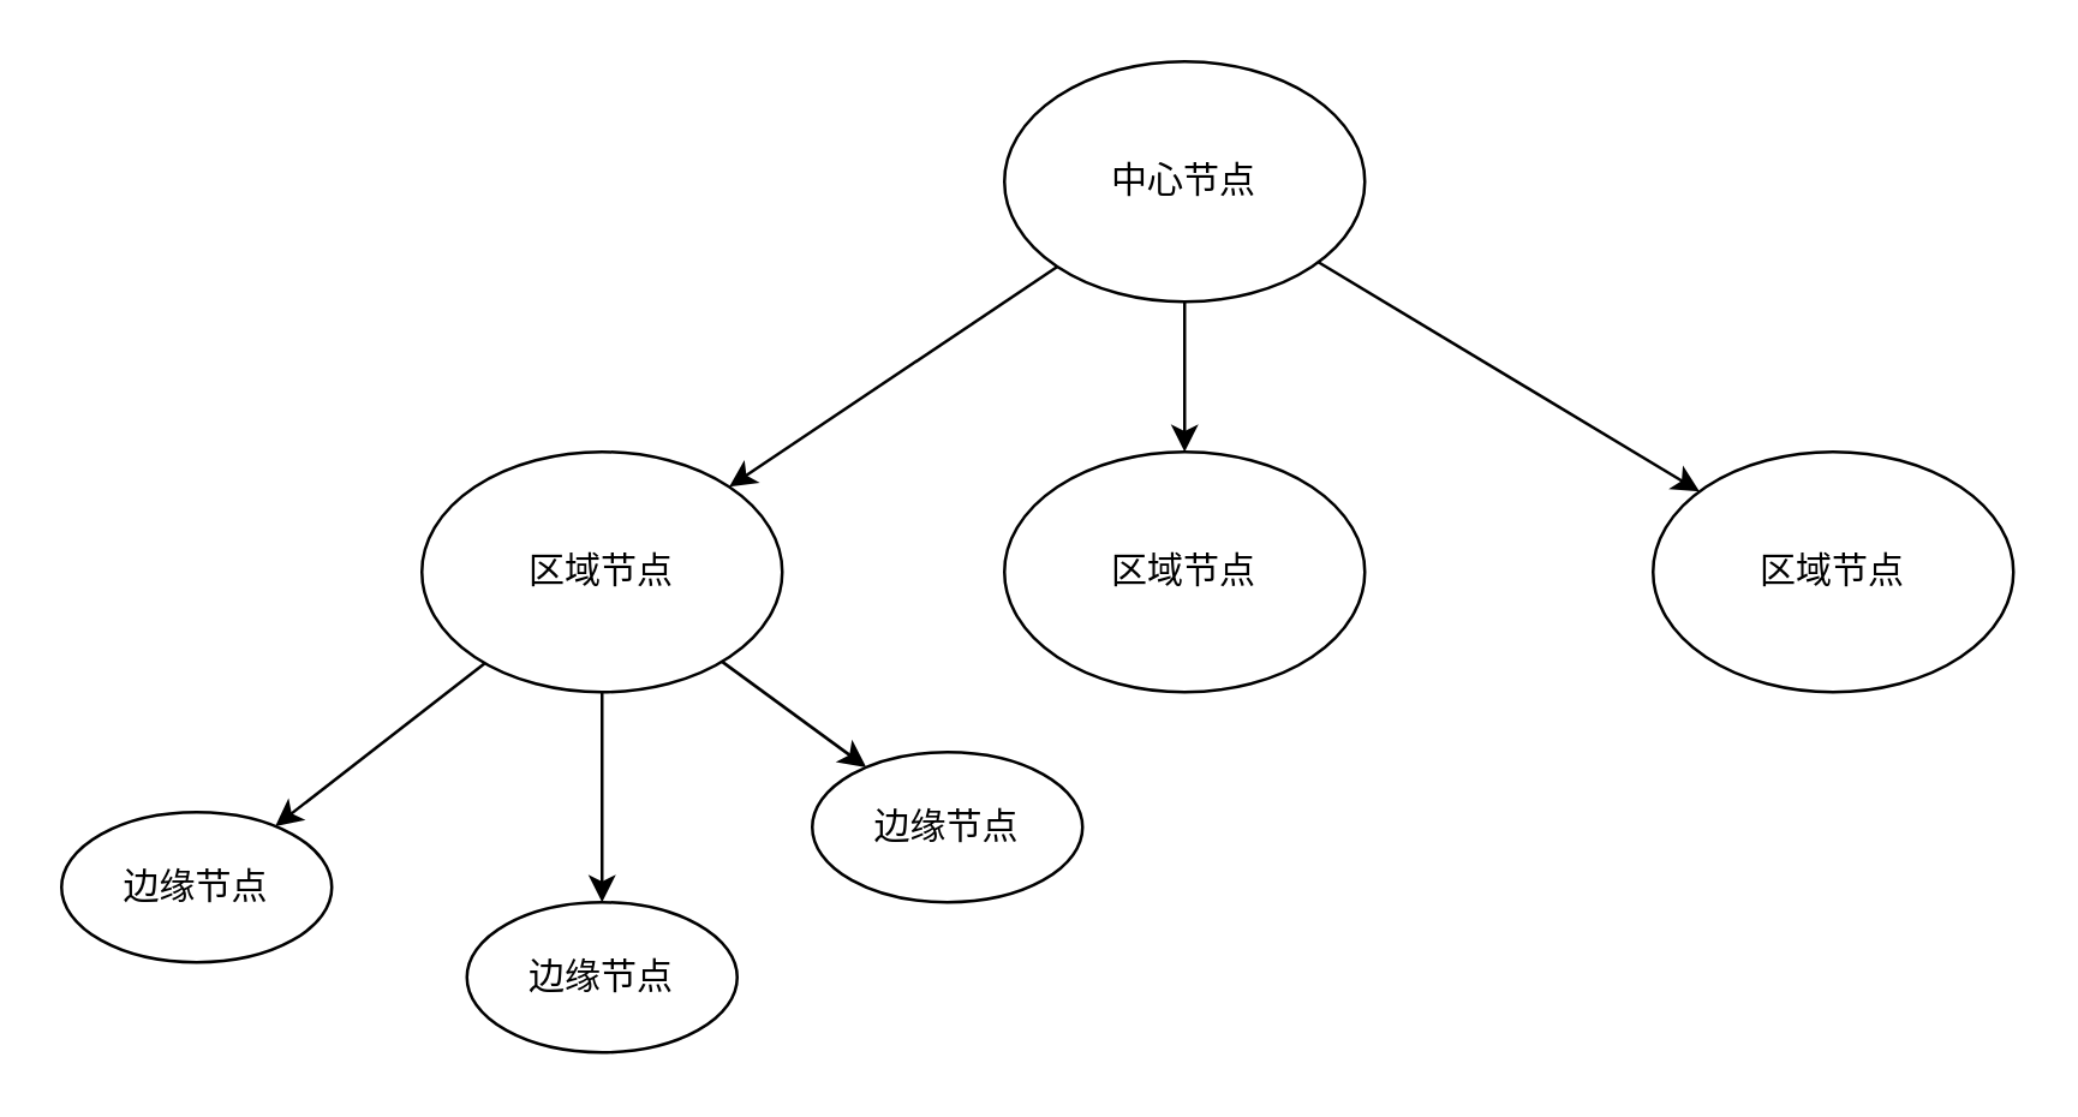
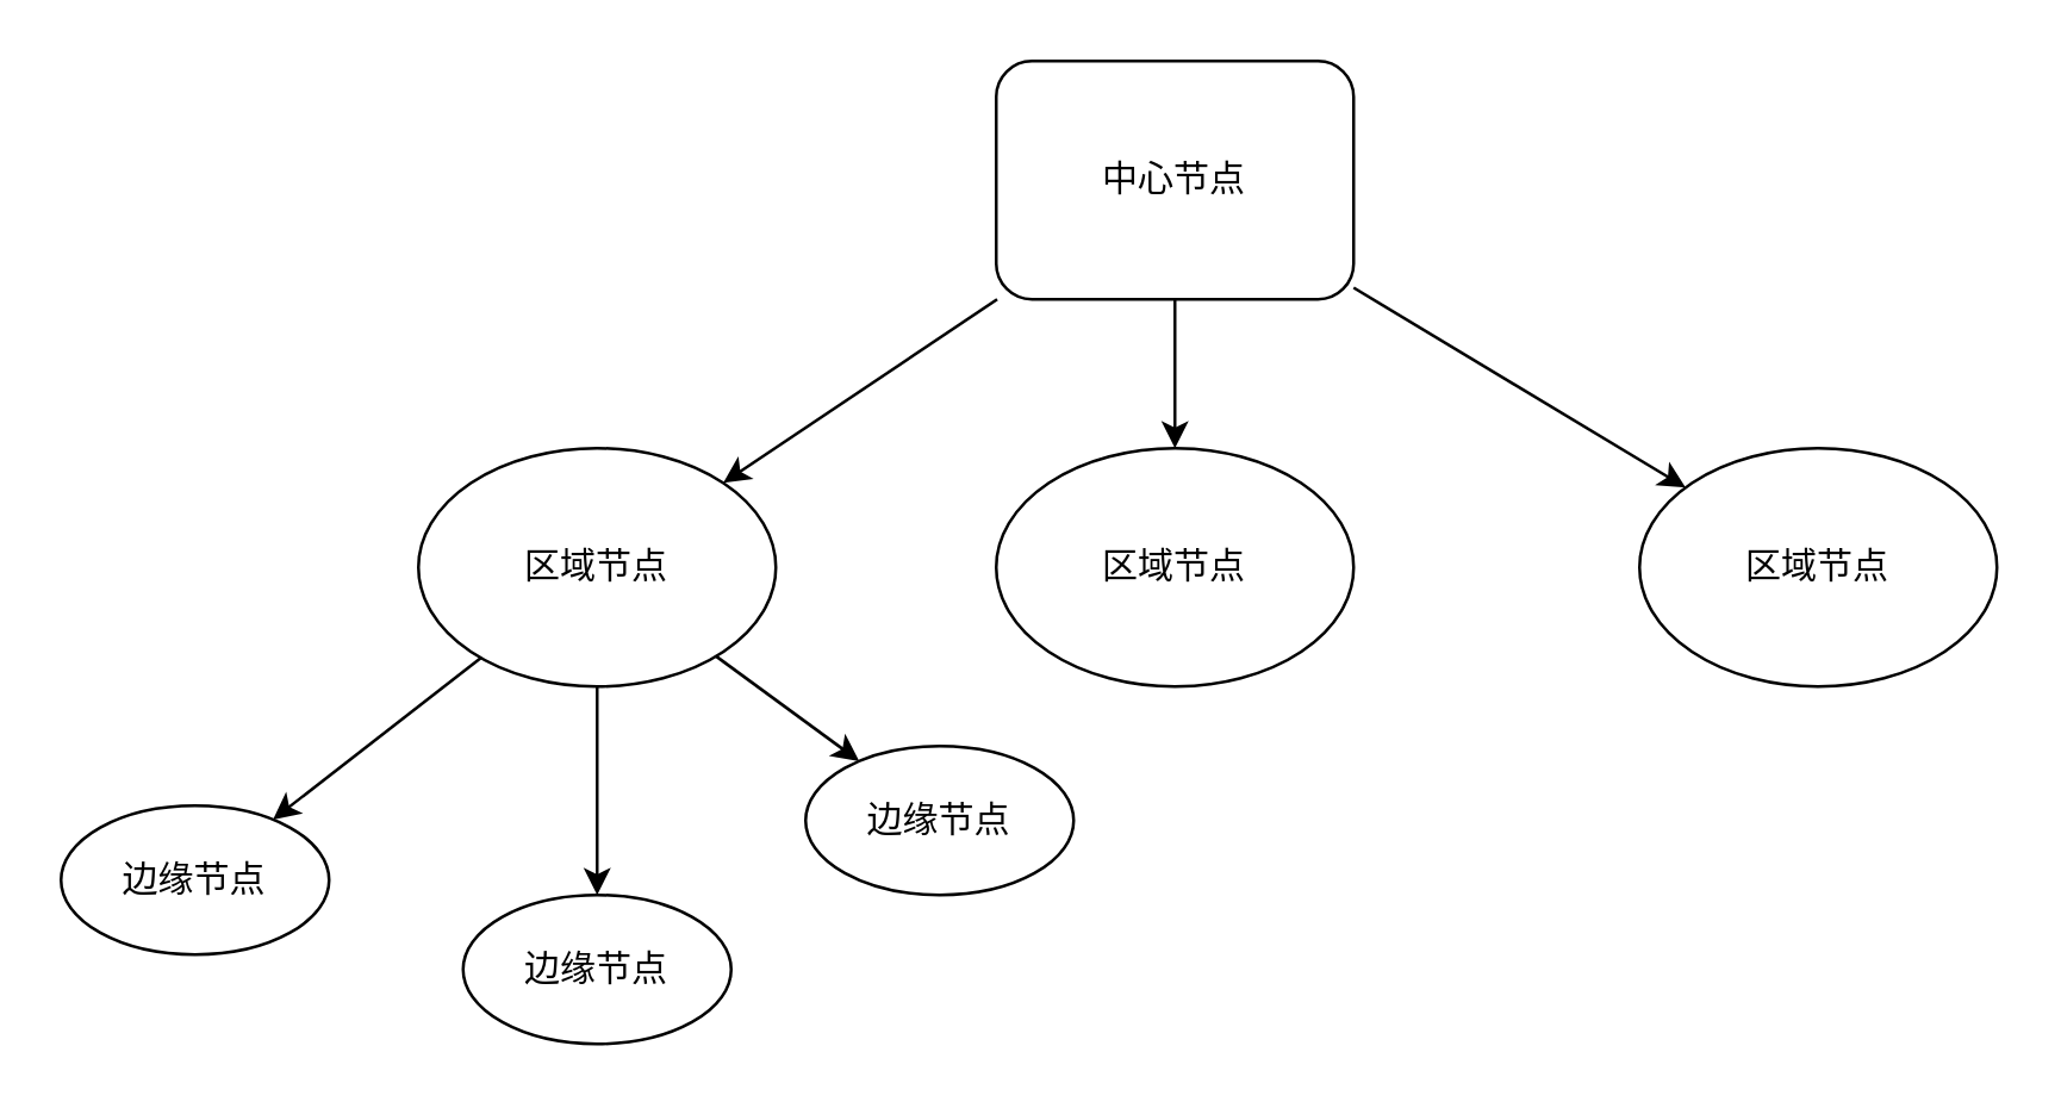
  <mxCell id="0" />
  <mxCell id="1" parent="0" />
  <mxCell id="2" style="rounded=0;orthogonalLoop=1;jettySize=auto;html=1;" edge="1" parent="1" source="5" target="9"><mxGeometry relative="1" as="geometry" /></mxCell>
  <mxCell id="3" style="edgeStyle=orthogonalEdgeStyle;rounded=0;orthogonalLoop=1;jettySize=auto;html=1;exitX=0.5;exitY=1;exitDx=0;exitDy=0;entryX=0.5;entryY=0;entryDx=0;entryDy=0;" edge="1" parent="1" source="5" target="10"><mxGeometry relative="1" as="geometry" /></mxCell>
  <mxCell id="4" style="rounded=0;orthogonalLoop=1;jettySize=auto;html=1;" edge="1" parent="1" source="5" target="11"><mxGeometry relative="1" as="geometry" /></mxCell>
- <mxCell id="5" value="中心节点" style="ellipse;whiteSpace=wrap;html=1;" vertex="1" parent="1"><mxGeometry x="334" y="20" width="120" height="80" as="geometry" /></mxCell>
+ <mxCell id="5" value="中心节点" style="whiteSpace=wrap;html=1;rounded=1;" vertex="1" parent="1"><mxGeometry x="334" y="20" width="120" height="80" as="geometry" /></mxCell>
  <mxCell id="6" style="rounded=0;orthogonalLoop=1;jettySize=auto;html=1;" edge="1" parent="1" source="9" target="12"><mxGeometry relative="1" as="geometry" /></mxCell>
  <mxCell id="7" style="edgeStyle=orthogonalEdgeStyle;rounded=0;orthogonalLoop=1;jettySize=auto;html=1;" edge="1" parent="1" source="9" target="14"><mxGeometry relative="1" as="geometry" /></mxCell>
  <mxCell id="8" style="rounded=0;orthogonalLoop=1;jettySize=auto;html=1;" edge="1" parent="1" source="9" target="13"><mxGeometry relative="1" as="geometry" /></mxCell>
  <mxCell id="9" value="区域节点" style="ellipse;whiteSpace=wrap;html=1;" vertex="1" parent="1"><mxGeometry x="140" y="150" width="120" height="80" as="geometry" /></mxCell>
  <mxCell id="10" value="区域节点" style="ellipse;whiteSpace=wrap;html=1;" vertex="1" parent="1"><mxGeometry x="334" y="150" width="120" height="80" as="geometry" /></mxCell>
  <mxCell id="11" value="区域节点" style="ellipse;whiteSpace=wrap;html=1;" vertex="1" parent="1"><mxGeometry x="550" y="150" width="120" height="80" as="geometry" /></mxCell>
  <mxCell id="12" value="边缘节点" style="ellipse;whiteSpace=wrap;html=1;" vertex="1" parent="1"><mxGeometry x="20" y="270" width="90" height="50" as="geometry" /></mxCell>
  <mxCell id="13" value="边缘节点" style="ellipse;whiteSpace=wrap;html=1;" vertex="1" parent="1"><mxGeometry x="270" y="250" width="90" height="50" as="geometry" /></mxCell>
  <mxCell id="14" value="边缘节点" style="ellipse;whiteSpace=wrap;html=1;" vertex="1" parent="1"><mxGeometry x="155" y="300" width="90" height="50" as="geometry" /></mxCell>
